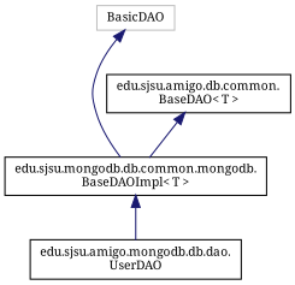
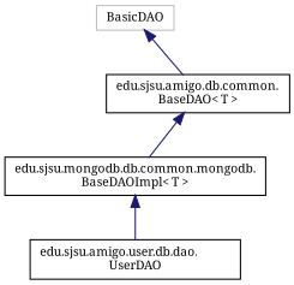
  digraph {
    fontname="Noto Serif"
    rankdir=TB
    node [color=black fillcolor=white fontname="Noto Serif" fontsize=10 shape=record style=filled]
    edge [color=midnightblue dir=back fontname="Noto Serif" fontsize=10 labelfontname=Helvetica labelfontsize=10 style=solid]
    n1 [color=grey75 height=0.2 label=BasicDAO width=0.4]
    n2 [height=0.2 label="edu.sjsu.mongodb.db.common.mongodb.\lBaseDAOImpl\< T \>" width=0.4]
-   n3 [height=0.2 label="edu.sjsu.amigo.mongodb.db.dao.\lUserDAO" width=0.4]
+   n3 [height=0.2 label="edu.sjsu.amigo.user.db.dao.\lUserDAO" width=0.4]
    n4 [height=0.2 label="edu.sjsu.amigo.db.common.\lBaseDAO\< T \>" width=0.4]
-   n1 -> n2
+   n1 -> n4
    n2 -> n3
    n4 -> n2
  }
